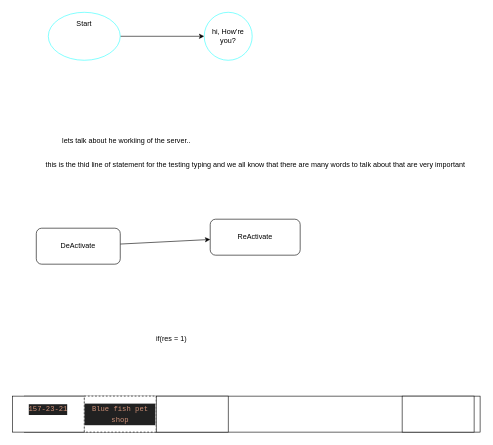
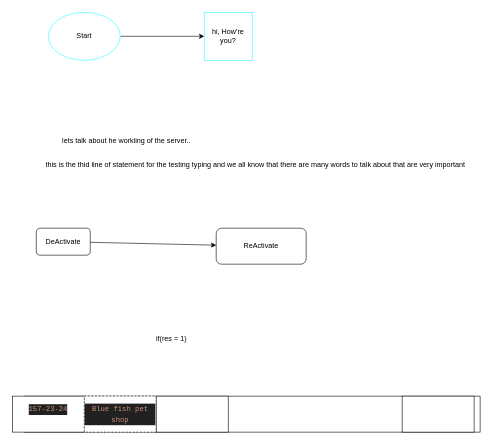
  <mxCell id="0" />
  <mxCell id="1" parent="0" />
  <mxCell id="2" style="edgeStyle=none;html=1;exitX=1;exitY=0.5;exitDx=0;exitDy=0;" parent="1" source="3" target="5" edge="1"><mxGeometry relative="1" as="geometry" /></mxCell>
  <mxCell id="3" value="" style="ellipse;whiteSpace=wrap;html=1;strokeColor=#33FFFF;" parent="1" vertex="1"><mxGeometry x="80" y="20" width="120" height="80" as="geometry" /></mxCell>
- <mxCell id="4" value="Start" style="text;html=1;strokeColor=none;fillColor=none;align=center;verticalAlign=middle;whiteSpace=wrap;rounded=0;" parent="1" vertex="1"><mxGeometry x="110" y="25" width="60" height="30" as="geometry" /></mxCell>
- <mxCell id="5" value="hi, How're you?" style="ellipse;whiteSpace=wrap;html=1;aspect=fixed;strokeColor=#33FFFF;" parent="1" vertex="1"><mxGeometry x="340" y="20" width="80" height="80" as="geometry" /></mxCell>
+ <mxCell id="4" value="Start" style="text;html=1;strokeColor=none;fillColor=none;align=center;verticalAlign=middle;whiteSpace=wrap;rounded=0;" parent="1" vertex="1"><mxGeometry x="110" y="45" width="60" height="30" as="geometry" /></mxCell>
+ <mxCell id="5" value="hi, How're you?" style="whiteSpace=wrap;html=1;aspect=fixed;strokeColor=#33FFFF;" parent="1" vertex="1"><mxGeometry x="340" y="20" width="80" height="80" as="geometry" /></mxCell>
  <mxCell id="6" value="lets talk about he workiing of the server..&lt;br&gt;" style="text;html=1;align=center;verticalAlign=middle;resizable=0;points=[];autosize=1;strokeColor=none;fillColor=none;" parent="1" vertex="1"><mxGeometry x="90" y="220" width="240" height="30" as="geometry" /></mxCell>
  <mxCell id="7" value="&lt;div style=&quot;&quot;&gt;&lt;span style=&quot;background-color: initial;&quot;&gt;this is the thid line of statement for the testing typing and we all know that there are many words to talk about that are very important&lt;/span&gt;&lt;/div&gt;" style="text;html=1;align=center;verticalAlign=middle;resizable=0;points=[];autosize=1;strokeColor=none;fillColor=none;" parent="1" vertex="1"><mxGeometry x="65" y="260" width="720" height="30" as="geometry" /></mxCell>
  <mxCell id="8" style="edgeStyle=none;html=1;" parent="1" source="9" target="10" edge="1"><mxGeometry relative="1" as="geometry" /></mxCell>
- <mxCell id="9" value="DeActivate" style="rounded=1;whiteSpace=wrap;html=1;" parent="1" vertex="1"><mxGeometry x="60" y="380" width="140" height="60" as="geometry" /></mxCell>
- <mxCell id="10" value="ReActivate" style="rounded=1;whiteSpace=wrap;html=1;" parent="1" vertex="1"><mxGeometry x="350" y="365" width="150" height="60" as="geometry" /></mxCell>
+ <mxCell id="9" value="DeActivate" style="rounded=1;whiteSpace=wrap;html=1;" parent="1" vertex="1"><mxGeometry x="60" y="380" width="90" height="45" as="geometry" /></mxCell>
+ <mxCell id="10" value="ReActivate" style="rounded=1;whiteSpace=wrap;html=1;" parent="1" vertex="1"><mxGeometry x="360" y="380" width="150" height="60" as="geometry" /></mxCell>
  <mxCell id="11" value="if(res = 1)" style="text;html=1;align=center;verticalAlign=middle;resizable=0;points=[];autosize=1;strokeColor=none;fillColor=none;" parent="1" vertex="1"><mxGeometry x="250" y="550" width="70" height="30" as="geometry" /></mxCell>
  <mxCell id="12" value="" style="rounded=0;whiteSpace=wrap;html=1;" parent="1" vertex="1"><mxGeometry x="40" y="660" width="760" height="60" as="geometry" /></mxCell>
- <mxCell id="13" value="&#10;&lt;div style=&quot;color: rgb(248, 248, 242); background-color: rgb(33, 33, 33); font-family: IBMPlexMono, &amp;quot;Courier New&amp;quot;, monospace, Consolas, &amp;quot;Courier New&amp;quot;, monospace; font-weight: normal; font-size: 12px; line-height: 18px;&quot;&gt;&lt;div&gt;&lt;span style=&quot;color: #ce9178;&quot;&gt;157-23-21&lt;/span&gt;&lt;/div&gt;&lt;/div&gt;&#10;&#10;" style="rounded=0;whiteSpace=wrap;html=1;" parent="1" vertex="1"><mxGeometry x="20" y="660" width="120" height="60" as="geometry" /></mxCell>
+ <mxCell id="13" value="&#10;&lt;div style=&quot;color: rgb(248, 248, 242); background-color: rgb(33, 33, 33); font-family: IBMPlexMono, &amp;quot;Courier New&amp;quot;, monospace, Consolas, &amp;quot;Courier New&amp;quot;, monospace; font-weight: normal; font-size: 12px; line-height: 18px;&quot;&gt;&lt;div&gt;&lt;span style=&quot;color: #ce9178;&quot;&gt;157-23-24&lt;/span&gt;&lt;/div&gt;&lt;/div&gt;&#10;&#10;" style="rounded=0;whiteSpace=wrap;html=1;" parent="1" vertex="1"><mxGeometry x="20" y="660" width="120" height="60" as="geometry" /></mxCell>
  <mxCell id="14" value="&lt;div style=&quot;color: rgb(248, 248, 242); background-color: rgb(33, 33, 33); font-family: IBMPlexMono, &amp;quot;Courier New&amp;quot;, monospace, Consolas, &amp;quot;Courier New&amp;quot;, monospace; line-height: 18px;&quot;&gt;&lt;span style=&quot;color: #ce9178;&quot;&gt;Blue fish pet shop&lt;/span&gt;&lt;/div&gt;" style="rounded=0;whiteSpace=wrap;html=1;dashed=1;" parent="1" vertex="1"><mxGeometry x="140" y="660" width="120" height="60" as="geometry" /></mxCell>
  <mxCell id="15" value="" style="rounded=0;whiteSpace=wrap;html=1;" parent="1" vertex="1"><mxGeometry x="260" y="660" width="120" height="60" as="geometry" /></mxCell>
  <mxCell id="16" value="" style="rounded=0;whiteSpace=wrap;html=1;" parent="1" vertex="1"><mxGeometry x="670" y="660" width="120" height="60" as="geometry" /></mxCell>
